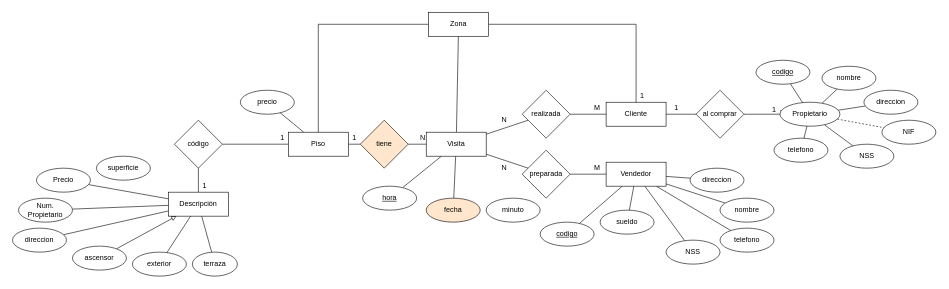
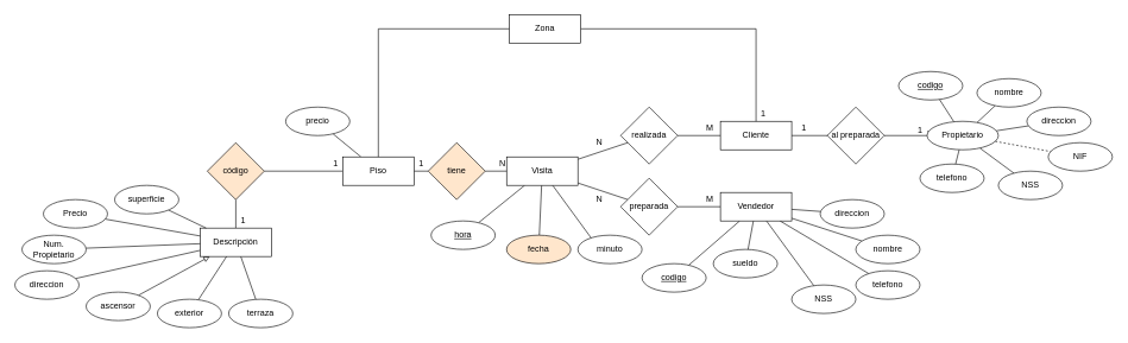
  <mxCell id="0" />
  <mxCell id="1" parent="0" />
  <mxCell id="2" style="rounded=0;orthogonalLoop=1;jettySize=auto;html=1;endArrow=none;endFill=0;" parent="1" source="5" target="6" edge="1"><mxGeometry relative="1" as="geometry" /></mxCell>
  <mxCell id="3" style="edgeStyle=none;rounded=0;orthogonalLoop=1;jettySize=auto;html=1;endArrow=none;endFill=0;" parent="1" source="5" target="8" edge="1"><mxGeometry relative="1" as="geometry" /></mxCell>
  <mxCell id="4" style="edgeStyle=none;rounded=0;orthogonalLoop=1;jettySize=auto;html=1;endArrow=none;endFill=0;" parent="1" source="5" target="35" edge="1"><mxGeometry relative="1" as="geometry" /></mxCell>
  <mxCell id="5" value="Piso" style="rounded=0;whiteSpace=wrap;html=1;" parent="1" vertex="1"><mxGeometry x="480" y="220" width="100" height="40" as="geometry" /></mxCell>
  <mxCell id="6" value="precio" style="ellipse;whiteSpace=wrap;html=1;" parent="1" vertex="1"><mxGeometry x="400" y="150" width="90" height="40" as="geometry" /></mxCell>
  <mxCell id="7" style="edgeStyle=none;rounded=0;orthogonalLoop=1;jettySize=auto;html=1;endArrow=none;endFill=0;" parent="1" source="8" target="11" edge="1"><mxGeometry relative="1" as="geometry" /></mxCell>
- <mxCell id="8" value="código" style="rhombus;whiteSpace=wrap;html=1;" parent="1" vertex="1"><mxGeometry y="200" width="80" height="80" as="geometry" x="290" /></mxCell>
+ <mxCell id="8" value="código" style="rhombus;whiteSpace=wrap;html=1;fillColor=#ffe6cc;" parent="1" vertex="1"><mxGeometry y="200" width="80" height="80" as="geometry" x="290" /></mxCell>
  <mxCell id="9" style="edgeStyle=none;rounded=0;orthogonalLoop=1;jettySize=auto;html=1;endArrow=none;endFill=0;" parent="1" source="11" target="18" edge="1"><mxGeometry relative="1" as="geometry" /></mxCell>
  <mxCell id="10" style="edgeStyle=none;rounded=0;orthogonalLoop=1;jettySize=auto;html=1;endArrow=none;endFill=0;" parent="1" source="11" target="23" edge="1"><mxGeometry relative="1" as="geometry" /></mxCell>
  <mxCell id="11" value="Descripción" style="rounded=0;whiteSpace=wrap;html=1;" parent="1" vertex="1"><mxGeometry x="280" y="320" width="100" height="40" as="geometry" /></mxCell>
+ <mxCell id="12" style="edgeStyle=none;rounded=0;orthogonalLoop=1;jettySize=auto;html=1;endArrow=none;endFill=0;" parent="1" source="13" target="11" edge="1"><mxGeometry relative="1" as="geometry" /></mxCell>
  <mxCell id="13" value="superficie" style="ellipse;whiteSpace=wrap;html=1;" parent="1" vertex="1"><mxGeometry x="160" y="260" width="90" height="40" as="geometry" /></mxCell>
  <mxCell id="14" style="edgeStyle=none;rounded=0;orthogonalLoop=1;jettySize=auto;html=1;endArrow=none;endFill=0;" parent="1" source="15" target="11" edge="1"><mxGeometry relative="1" as="geometry" /></mxCell>
  <mxCell id="15" value="Precio" style="ellipse;whiteSpace=wrap;html=1;" parent="1" vertex="1"><mxGeometry x="60" y="280" width="90" height="40" as="geometry" /></mxCell>
  <mxCell id="16" style="edgeStyle=none;rounded=0;orthogonalLoop=1;jettySize=auto;html=1;endArrow=none;endFill=0;" parent="1" source="17" target="11" edge="1"><mxGeometry relative="1" as="geometry" /></mxCell>
  <mxCell id="17" value="Num.&lt;br&gt;Propietario" style="ellipse;whiteSpace=wrap;html=1;" parent="1" vertex="1"><mxGeometry x="30" y="330" width="90" height="40" as="geometry" /></mxCell>
  <mxCell id="18" value="direccion" style="ellipse;whiteSpace=wrap;html=1;" parent="1" vertex="1"><mxGeometry x="20" y="380" width="90" height="40" as="geometry" /></mxCell>
  <mxCell id="19" style="edgeStyle=none;rounded=0;orthogonalLoop=1;jettySize=auto;html=1;endArrow=block;endFill=0;" parent="1" source="20" target="11" edge="1"><mxGeometry relative="1" as="geometry" /></mxCell>
  <mxCell id="20" value="ascensor" style="ellipse;whiteSpace=wrap;html=1;" parent="1" vertex="1"><mxGeometry x="120" y="410" width="90" height="40" as="geometry" /></mxCell>
  <mxCell id="21" style="edgeStyle=none;rounded=0;orthogonalLoop=1;jettySize=auto;html=1;endArrow=none;endFill=0;" parent="1" source="22" target="11" edge="1"><mxGeometry relative="1" as="geometry" /></mxCell>
  <mxCell id="22" value="exterior&lt;span style=&quot;color: rgba(0 , 0 , 0 , 0) ; font-family: monospace ; font-size: 0px ; white-space: nowrap&quot;&gt;%3CmxGraphModel%3E%3Croot%3E%3CmxCell%20id%3D%220%22%2F%3E%3CmxCell%20id%3D%221%22%20parent%3D%220%22%2F%3E%3CmxCell%20id%3D%222%22%20value%3D%22ascensor%22%20style%3D%22ellipse%3BwhiteSpace%3Dwrap%3Bhtml%3D1%3B%22%20vertex%3D%221%22%20parent%3D%221%22%3E%3CmxGeometry%20x%3D%22220%22%20y%3D%22580%22%20width%3D%2290%22%20height%3D%2240%22%20as%3D%22geometry%22%2F%3E%3C%2FmxCell%3E%3C%2Froot%3E%3C%2FmxGraphModel%3E&lt;/span&gt;" style="ellipse;whiteSpace=wrap;html=1;" parent="1" vertex="1"><mxGeometry x="220" y="420" width="90" height="40" as="geometry" /></mxCell>
- <mxCell id="23" value="terraza" style="ellipse;whiteSpace=wrap;html=1;" parent="1" vertex="1"><mxGeometry x="320" y="420" width="75" height="40" as="geometry" /></mxCell>
+ <mxCell id="23" value="terraza" style="ellipse;whiteSpace=wrap;html=1;" parent="1" vertex="1"><mxGeometry x="320" y="420" width="90" height="40" as="geometry" /></mxCell>
  <mxCell id="24" style="edgeStyle=none;rounded=0;orthogonalLoop=1;jettySize=auto;html=1;endArrow=none;endFill=0;" parent="1" source="25" edge="1"><mxGeometry relative="1" as="geometry"><mxPoint x="1180" y="190" as="targetPoint" /></mxGeometry></mxCell>
  <mxCell id="25" value="Cliente" style="rounded=0;whiteSpace=wrap;html=1;" parent="1" vertex="1"><mxGeometry x="1010" y="170" width="100" height="40" as="geometry" /></mxCell>
  <mxCell id="26" style="edgeStyle=none;rounded=0;orthogonalLoop=1;jettySize=auto;html=1;endArrow=none;endFill=0;" parent="1" source="31" target="37" edge="1"><mxGeometry relative="1" as="geometry" /></mxCell>
  <mxCell id="27" style="edgeStyle=none;rounded=0;orthogonalLoop=1;jettySize=auto;html=1;endArrow=none;endFill=0;" parent="1" source="31" target="39" edge="1"><mxGeometry relative="1" as="geometry" /></mxCell>
  <mxCell id="28" style="edgeStyle=none;rounded=0;orthogonalLoop=1;jettySize=auto;html=1;endArrow=none;endFill=0;" parent="1" source="31" target="57" edge="1"><mxGeometry relative="1" as="geometry" /></mxCell>
- <mxCell id="29" style="edgeStyle=none;rounded=0;orthogonalLoop=1;jettySize=auto;html=1;endArrow=none;endFill=0;" parent="1" source="31" target="74" edge="1"><mxGeometry relative="1" as="geometry" /></mxCell>
+ <mxCell id="29" style="edgeStyle=none;rounded=0;orthogonalLoop=1;jettySize=auto;html=1;entryX=0.5;entryY=1;entryDx=0;entryDy=0;endArrow=none;endFill=0;" parent="1" source="31" target="59" edge="1"><mxGeometry relative="1" as="geometry" /></mxCell>
  <mxCell id="30" style="edgeStyle=none;rounded=0;orthogonalLoop=1;jettySize=auto;html=1;endArrow=none;endFill=0;" parent="1" source="31" target="58" edge="1"><mxGeometry relative="1" as="geometry" /></mxCell>
  <mxCell id="31" value="Visita" style="rounded=0;whiteSpace=wrap;html=1;" parent="1" vertex="1"><mxGeometry x="710" y="220" width="100" height="40" as="geometry" /></mxCell>
  <mxCell id="32" value="1" style="text;html=1;align=center;verticalAlign=middle;resizable=0;points=[];autosize=1;" parent="1" vertex="1"><mxGeometry x="460" y="220" width="20" height="20" as="geometry" /></mxCell>
  <mxCell id="33" value="1" style="text;html=1;align=center;verticalAlign=middle;resizable=0;points=[];autosize=1;" parent="1" vertex="1"><mxGeometry x="330" y="300" width="20" height="20" as="geometry" /></mxCell>
  <mxCell id="34" style="edgeStyle=none;rounded=0;orthogonalLoop=1;jettySize=auto;html=1;endArrow=none;endFill=0;" parent="1" source="35" target="31" edge="1"><mxGeometry relative="1" as="geometry" /></mxCell>
  <mxCell id="35" value="tiene" style="rhombus;whiteSpace=wrap;html=1;fillColor=#ffe6cc;" parent="1" vertex="1"><mxGeometry x="600" y="200" width="80" height="80" as="geometry" /></mxCell>
  <mxCell id="36" style="edgeStyle=none;rounded=0;orthogonalLoop=1;jettySize=auto;html=1;endArrow=none;endFill=0;" parent="1" source="37" target="25" edge="1"><mxGeometry relative="1" as="geometry" /></mxCell>
  <mxCell id="37" value="realizada" style="rhombus;whiteSpace=wrap;html=1;" parent="1" vertex="1"><mxGeometry x="870" y="150" width="80" height="80" as="geometry" /></mxCell>
  <mxCell id="38" style="edgeStyle=none;rounded=0;orthogonalLoop=1;jettySize=auto;html=1;endArrow=none;endFill=0;" parent="1" source="39" target="46" edge="1"><mxGeometry relative="1" as="geometry" /></mxCell>
  <mxCell id="39" value="preparada" style="rhombus;whiteSpace=wrap;html=1;" parent="1" vertex="1"><mxGeometry x="870" y="250" width="80" height="80" as="geometry" /></mxCell>
  <mxCell id="40" style="edgeStyle=none;rounded=0;orthogonalLoop=1;jettySize=auto;html=1;endArrow=none;endFill=0;" parent="1" source="46" target="63" edge="1"><mxGeometry relative="1" as="geometry" /></mxCell>
  <mxCell id="41" style="edgeStyle=none;rounded=0;orthogonalLoop=1;jettySize=auto;html=1;endArrow=none;endFill=0;" parent="1" source="46" target="62" edge="1"><mxGeometry relative="1" as="geometry" /></mxCell>
  <mxCell id="42" style="edgeStyle=none;rounded=0;orthogonalLoop=1;jettySize=auto;html=1;endArrow=none;endFill=0;" parent="1" source="46" target="64" edge="1"><mxGeometry relative="1" as="geometry" /></mxCell>
  <mxCell id="43" style="edgeStyle=none;rounded=0;orthogonalLoop=1;jettySize=auto;html=1;endArrow=none;endFill=0;" parent="1" source="46" target="65" edge="1"><mxGeometry relative="1" as="geometry" /></mxCell>
  <mxCell id="44" style="edgeStyle=none;rounded=0;orthogonalLoop=1;jettySize=auto;html=1;endArrow=none;endFill=0;" parent="1" source="46" target="61" edge="1"><mxGeometry relative="1" as="geometry" /></mxCell>
  <mxCell id="45" style="edgeStyle=none;rounded=0;orthogonalLoop=1;jettySize=auto;html=1;endArrow=none;endFill=0;" parent="1" source="46" target="60" edge="1"><mxGeometry relative="1" as="geometry" /></mxCell>
  <mxCell id="46" value="Vendedor" style="rounded=0;whiteSpace=wrap;html=1;" parent="1" vertex="1"><mxGeometry x="1010" y="270" width="100" height="40" as="geometry" /></mxCell>
  <mxCell id="47" style="edgeStyle=none;rounded=0;orthogonalLoop=1;jettySize=auto;html=1;endArrow=none;endFill=0;" parent="1" source="80" target="56" edge="1"><mxGeometry relative="1" as="geometry" /></mxCell>
  <mxCell id="48" style="edgeStyle=none;rounded=0;orthogonalLoop=1;jettySize=auto;html=1;endArrow=none;endFill=0;" parent="1" source="49" target="56" edge="1"><mxGeometry relative="1" as="geometry" /></mxCell>
- <mxCell id="49" value="al comprar" style="rhombus;whiteSpace=wrap;html=1;" parent="1" vertex="1"><mxGeometry x="1160" y="150" width="80" height="80" as="geometry" /></mxCell>
+ <mxCell id="49" value="al preparada" style="rhombus;whiteSpace=wrap;html=1;" parent="1" vertex="1"><mxGeometry x="1160" y="150" width="80" height="80" as="geometry" /></mxCell>
  <mxCell id="50" style="edgeStyle=none;rounded=0;orthogonalLoop=1;jettySize=auto;html=1;endArrow=none;endFill=0;" parent="1" source="56" target="66" edge="1"><mxGeometry relative="1" as="geometry" /></mxCell>
  <mxCell id="51" style="edgeStyle=none;rounded=0;orthogonalLoop=1;jettySize=auto;html=1;endArrow=none;endFill=0;" parent="1" source="56" target="67" edge="1"><mxGeometry relative="1" as="geometry" /></mxCell>
  <mxCell id="52" style="edgeStyle=none;rounded=0;orthogonalLoop=1;jettySize=auto;html=1;endArrow=none;endFill=0;" parent="1" source="56" target="68" edge="1"><mxGeometry relative="1" as="geometry" /></mxCell>
  <mxCell id="53" style="edgeStyle=none;rounded=0;orthogonalLoop=1;jettySize=auto;html=1;endArrow=none;endFill=0;dashed=1;" parent="1" source="56" target="69" edge="1"><mxGeometry relative="1" as="geometry" /></mxCell>
  <mxCell id="54" style="edgeStyle=none;rounded=0;orthogonalLoop=1;jettySize=auto;html=1;endArrow=none;endFill=0;" parent="1" source="56" target="70" edge="1"><mxGeometry relative="1" as="geometry" /></mxCell>
  <mxCell id="55" style="edgeStyle=none;rounded=0;orthogonalLoop=1;jettySize=auto;html=1;endArrow=none;endFill=0;" parent="1" source="56" target="71" edge="1"><mxGeometry relative="1" as="geometry" /></mxCell>
  <mxCell id="56" value="Propietario" style="ellipse;whiteSpace=wrap;html=1;" parent="1" vertex="1"><mxGeometry x="1300" y="170" width="100" height="40" as="geometry" /></mxCell>
  <mxCell id="57" value="&lt;u&gt;hora&lt;/u&gt;" style="ellipse;whiteSpace=wrap;html=1;" parent="1" vertex="1"><mxGeometry x="604" y="310" width="90" height="40" as="geometry" /></mxCell>
  <mxCell id="58" value="fecha" style="ellipse;whiteSpace=wrap;html=1;fillColor=#ffe6cc;" parent="1" vertex="1"><mxGeometry x="710" y="330" width="90" height="40" as="geometry" /></mxCell>
  <mxCell id="59" value="minuto" style="ellipse;whiteSpace=wrap;html=1;" parent="1" vertex="1"><mxGeometry x="810" y="330" width="90" height="40" as="geometry" /></mxCell>
  <mxCell id="60" value="&lt;u&gt;codigo&lt;/u&gt;" style="ellipse;whiteSpace=wrap;html=1;" parent="1" vertex="1"><mxGeometry x="900" y="370" width="90" height="40" as="geometry" /></mxCell>
  <mxCell id="61" value="sueldo" style="ellipse;whiteSpace=wrap;html=1;" parent="1" vertex="1"><mxGeometry x="1000" y="350" width="90" height="40" as="geometry" /></mxCell>
  <mxCell id="62" value="nombre" style="ellipse;whiteSpace=wrap;html=1;" parent="1" vertex="1"><mxGeometry x="1200" y="330" width="90" height="40" as="geometry" /></mxCell>
  <mxCell id="63" value="direccion" style="ellipse;whiteSpace=wrap;html=1;" parent="1" vertex="1"><mxGeometry x="1150" y="280" width="90" height="40" as="geometry" /></mxCell>
  <mxCell id="64" value="telefono" style="ellipse;whiteSpace=wrap;html=1;" parent="1" vertex="1"><mxGeometry x="1200" y="380" width="90" height="40" as="geometry" /></mxCell>
  <mxCell id="65" value="NSS" style="ellipse;whiteSpace=wrap;html=1;" parent="1" vertex="1"><mxGeometry x="1110" y="400" width="90" height="40" as="geometry" /></mxCell>
  <mxCell id="66" value="&lt;u&gt;codigo&lt;/u&gt;" style="ellipse;whiteSpace=wrap;html=1;" parent="1" vertex="1"><mxGeometry x="1260" y="100" width="90" height="40" as="geometry" /></mxCell>
  <mxCell id="67" value="nombre" style="ellipse;whiteSpace=wrap;html=1;" parent="1" vertex="1"><mxGeometry x="1370" y="110" width="90" height="40" as="geometry" /></mxCell>
  <mxCell id="68" value="direccion" style="ellipse;whiteSpace=wrap;html=1;" parent="1" vertex="1"><mxGeometry x="1440" y="150" width="90" height="40" as="geometry" /></mxCell>
  <mxCell id="69" value="NIF" style="ellipse;whiteSpace=wrap;html=1;" parent="1" vertex="1"><mxGeometry x="1470" y="200" width="90" height="40" as="geometry" /></mxCell>
  <mxCell id="70" value="NSS" style="ellipse;whiteSpace=wrap;html=1;" parent="1" vertex="1"><mxGeometry x="1400" y="240" width="90" height="40" as="geometry" /></mxCell>
  <mxCell id="71" value="telefono" style="ellipse;whiteSpace=wrap;html=1;" parent="1" vertex="1"><mxGeometry x="1290" y="230" width="90" height="40" as="geometry" /></mxCell>
  <mxCell id="72" style="edgeStyle=orthogonalEdgeStyle;rounded=0;orthogonalLoop=1;jettySize=auto;html=1;endArrow=none;endFill=0;" parent="1" source="74" target="25" edge="1"><mxGeometry relative="1" as="geometry"><mxPoint x="920" y="60" as="targetPoint" /><Array as="points"><mxPoint x="1060" y="40" /></Array></mxGeometry></mxCell>
  <mxCell id="73" style="edgeStyle=orthogonalEdgeStyle;rounded=0;orthogonalLoop=1;jettySize=auto;html=1;endArrow=none;endFill=0;entryX=0.5;entryY=0;entryDx=0;entryDy=0;" parent="1" source="74" target="5" edge="1"><mxGeometry relative="1" as="geometry"><mxPoint x="530" y="40" as="targetPoint" /></mxGeometry></mxCell>
  <mxCell id="74" value="Zona" style="rounded=0;whiteSpace=wrap;html=1;" parent="1" vertex="1"><mxGeometry x="714" y="20" width="100" height="40" as="geometry" /></mxCell>
  <mxCell id="75" value="1" style="text;html=1;align=center;verticalAlign=middle;resizable=0;points=[];autosize=1;" parent="1" vertex="1"><mxGeometry x="1060" y="150" width="20" height="20" as="geometry" /></mxCell>
  <mxCell id="76" value="N" style="text;html=1;align=center;verticalAlign=middle;resizable=0;points=[];autosize=1;" parent="1" vertex="1"><mxGeometry x="830" y="190" width="20" height="20" as="geometry" /></mxCell>
  <mxCell id="77" value="N" style="text;html=1;align=center;verticalAlign=middle;resizable=0;points=[];autosize=1;" parent="1" vertex="1"><mxGeometry x="830" y="270" width="20" height="20" as="geometry" /></mxCell>
  <mxCell id="78" value="M" style="text;html=1;align=center;verticalAlign=middle;resizable=0;points=[];autosize=1;" parent="1" vertex="1"><mxGeometry x="980" y="170" width="30" height="20" as="geometry" /></mxCell>
  <mxCell id="79" value="M" style="text;html=1;align=center;verticalAlign=middle;resizable=0;points=[];autosize=1;" parent="1" vertex="1"><mxGeometry x="980" y="270" width="30" height="20" as="geometry" /></mxCell>
  <mxCell id="80" value="1" style="text;html=1;align=center;verticalAlign=middle;resizable=0;points=[];autosize=1;" parent="1" vertex="1"><mxGeometry x="1280" y="173" width="20" height="20" as="geometry" /></mxCell>
  <mxCell id="81" value="1" style="text;html=1;align=center;verticalAlign=middle;resizable=0;points=[];autosize=1;" parent="1" vertex="1"><mxGeometry x="1117" y="170" width="20" height="20" as="geometry" /></mxCell>
  <mxCell id="82" value="N" style="text;html=1;align=center;verticalAlign=middle;resizable=0;points=[];autosize=1;" parent="1" vertex="1"><mxGeometry x="694" y="220" width="20" height="20" as="geometry" /></mxCell>
  <mxCell id="83" value="1" style="text;html=1;align=center;verticalAlign=middle;resizable=0;points=[];autosize=1;" parent="1" vertex="1"><mxGeometry x="580" y="220" width="20" height="20" as="geometry" /></mxCell>
